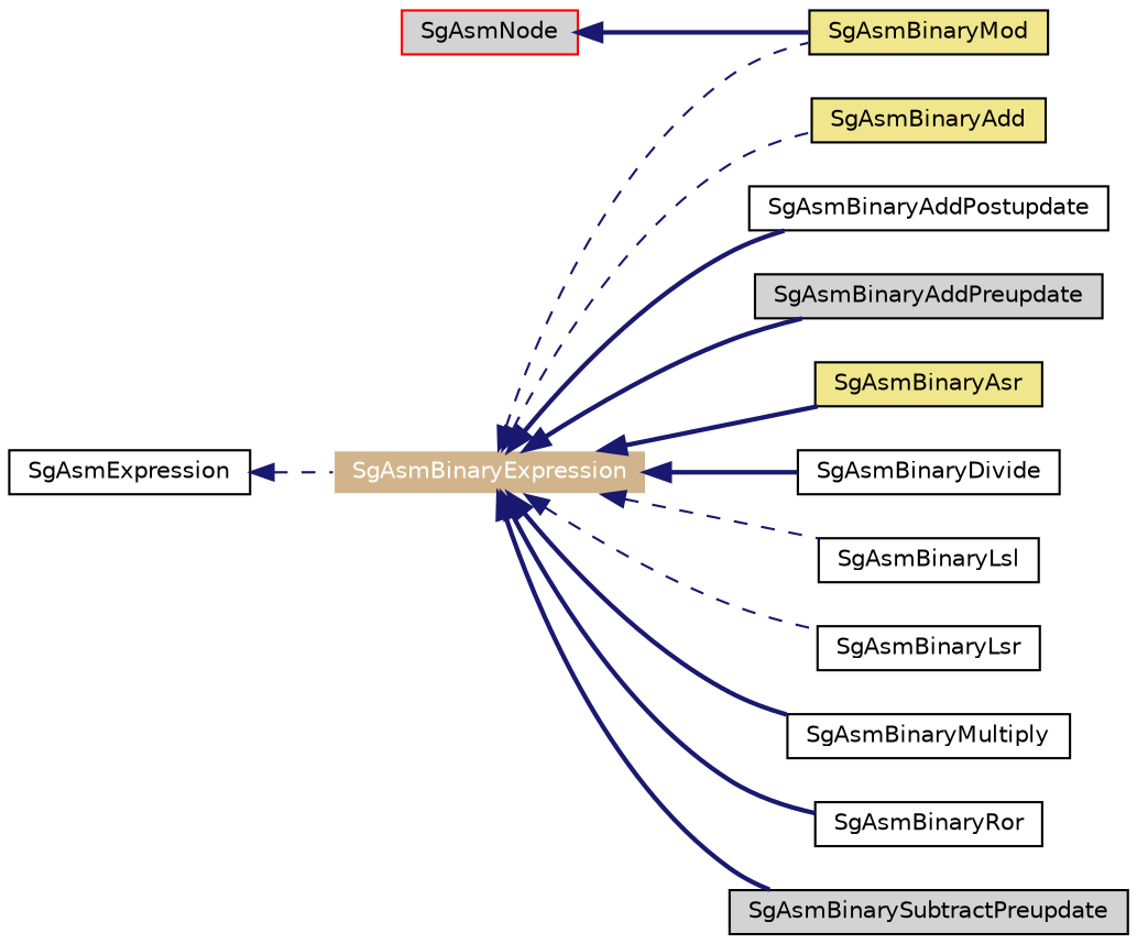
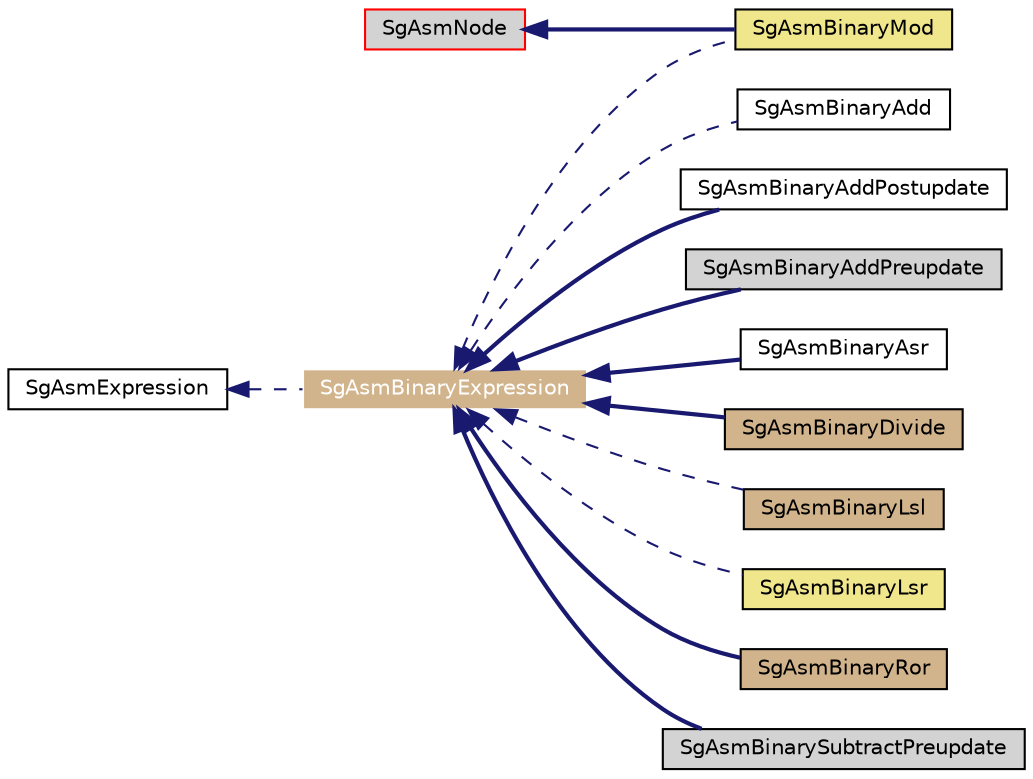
  digraph {
    rankdir=LR
    node [color=black fillcolor=white fontname=Helvetica fontsize=10 shape=record style=filled]
    edge [color=midnightblue dir=back fontname=Helvetica fontsize=10 labelfontname=Helvetica labelfontsize=10 style=bold]
    n1 [color=white fillcolor=tan fontcolor=white height=0.2 label=SgAsmBinaryExpression width=0.4]
-   n2 [fillcolor=khaki height=0.2 label=SgAsmBinaryAdd width=0.4]
+   n2 [height=0.2 label=SgAsmBinaryAdd width=0.4]
    n3 [height=0.2 label=SgAsmBinaryAddPostupdate width=0.4]
    n4 [fillcolor=lightgrey height=0.2 label=SgAsmBinaryAddPreupdate width=0.4]
-   n5 [fillcolor=khaki height=0.2 label=SgAsmBinaryAsr width=0.4]
-   n6 [height=0.2 label=SgAsmBinaryDivide width=0.4]
-   n7 [height=0.2 label=SgAsmBinaryLsl width=0.4]
-   n8 [height=0.2 label=SgAsmBinaryLsr width=0.4]
+   n5 [height=0.2 label=SgAsmBinaryAsr width=0.4]
+   n6 [fillcolor=tan height=0.2 label=SgAsmBinaryDivide width=0.4]
+   n7 [fillcolor=tan height=0.2 label=SgAsmBinaryLsl width=0.4]
+   n8 [fillcolor=khaki height=0.2 label=SgAsmBinaryLsr width=0.4]
    n9 [fillcolor=khaki height=0.2 label=SgAsmBinaryMod width=0.4]
-   n10 [height=0.2 label=SgAsmBinaryMultiply width=0.4]
-   n11 [height=0.2 label=SgAsmBinaryRor width=0.4]
+   n11 [fillcolor=tan height=0.2 label=SgAsmBinaryRor width=0.4]
    n12 [fillcolor=lightgrey height=0.2 label=SgAsmBinarySubtractPreupdate width=0.4]
    n13 [height=0.2 label=SgAsmExpression width=0.4]
    n14 [color=red fillcolor=lightgrey height=0.2 label=SgAsmNode width=0.4]
    n1 -> n2 [style=dashed]
    n1 -> n3
    n1 -> n4
    n1 -> n5
    n1 -> n6
    n1 -> n7 [style=dashed]
    n1 -> n8 [style=dashed]
    n1 -> n9 [style=dashed]
-   n1 -> n10
    n1 -> n11
    n1 -> n12
    n13 -> n1 [style=dashed]
    n14 -> n9
  }
